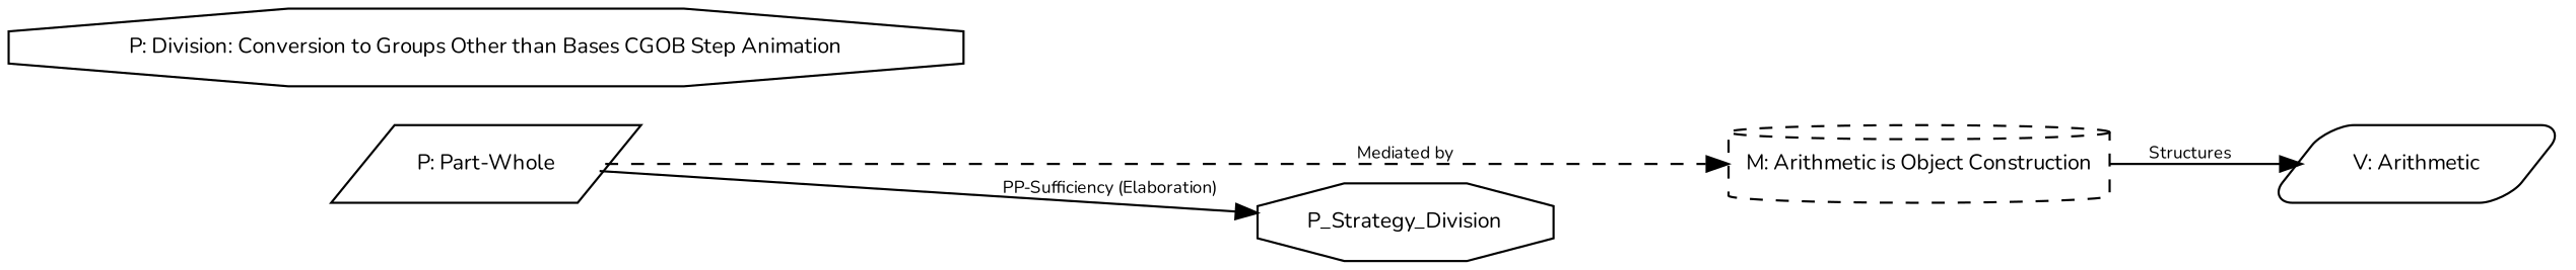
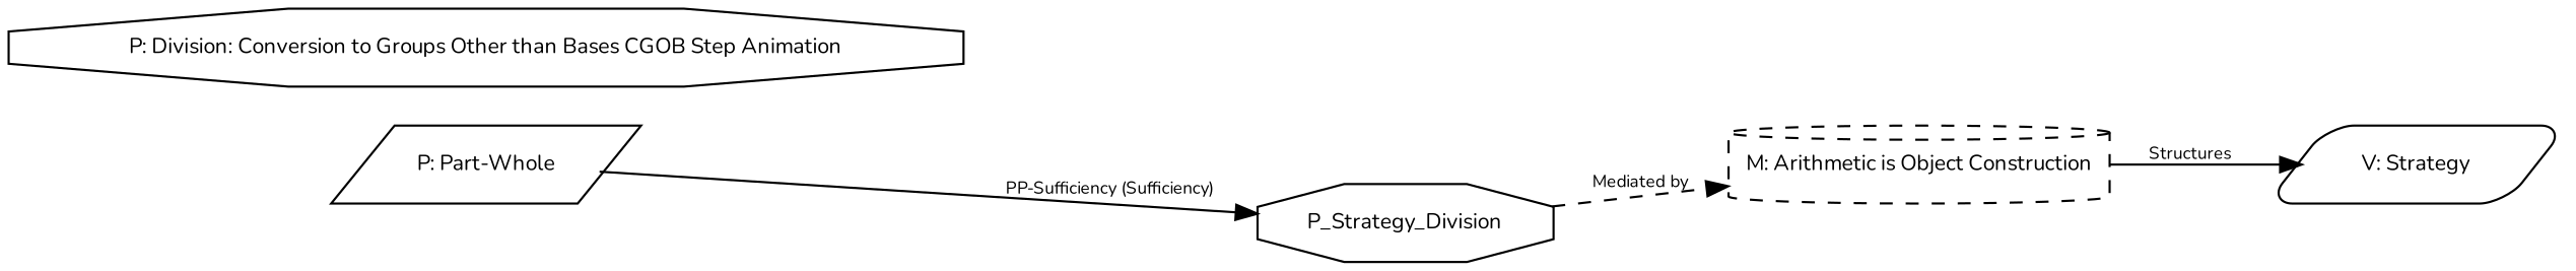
  digraph {
    fontname=Nunito
    rankdir=LR
    node [fontname=Nunito fontsize=10 shape=parallelogram]
    edge [fontname=Nunito fontsize=8 style=solid]
    n1 [label="P: Part-Whole"]
    n2 [label="M: Arithmetic is Object Construction" shape=cylinder style="rounded,dashed"]
    P_Strategy_Division [shape=octagon]
-   n4 [label="V: Arithmetic" style=rounded]
+   n4 [label="V: Strategy" style=rounded]
    n5 [label="P: Division: Conversion to Groups Other than Bases CGOB Step Animation" shape=octagon]
-   n1 -> n2 [label="Mediated by" style=dashed]
-   n1 -> P_Strategy_Division [headport=_Conversion_to_Groups_Other_than_Bases_CGOB_Step_Animation label="PP-Sufficiency (Elaboration)"]
+   P_Strategy_Division -> n2 [label="Mediated by" style=dashed]
+   n1 -> P_Strategy_Division [headport=_Conversion_to_Groups_Other_than_Bases_CGOB_Step_Animation label="PP-Sufficiency (Sufficiency)"]
    n2 -> n4 [label=Structures]
  }
